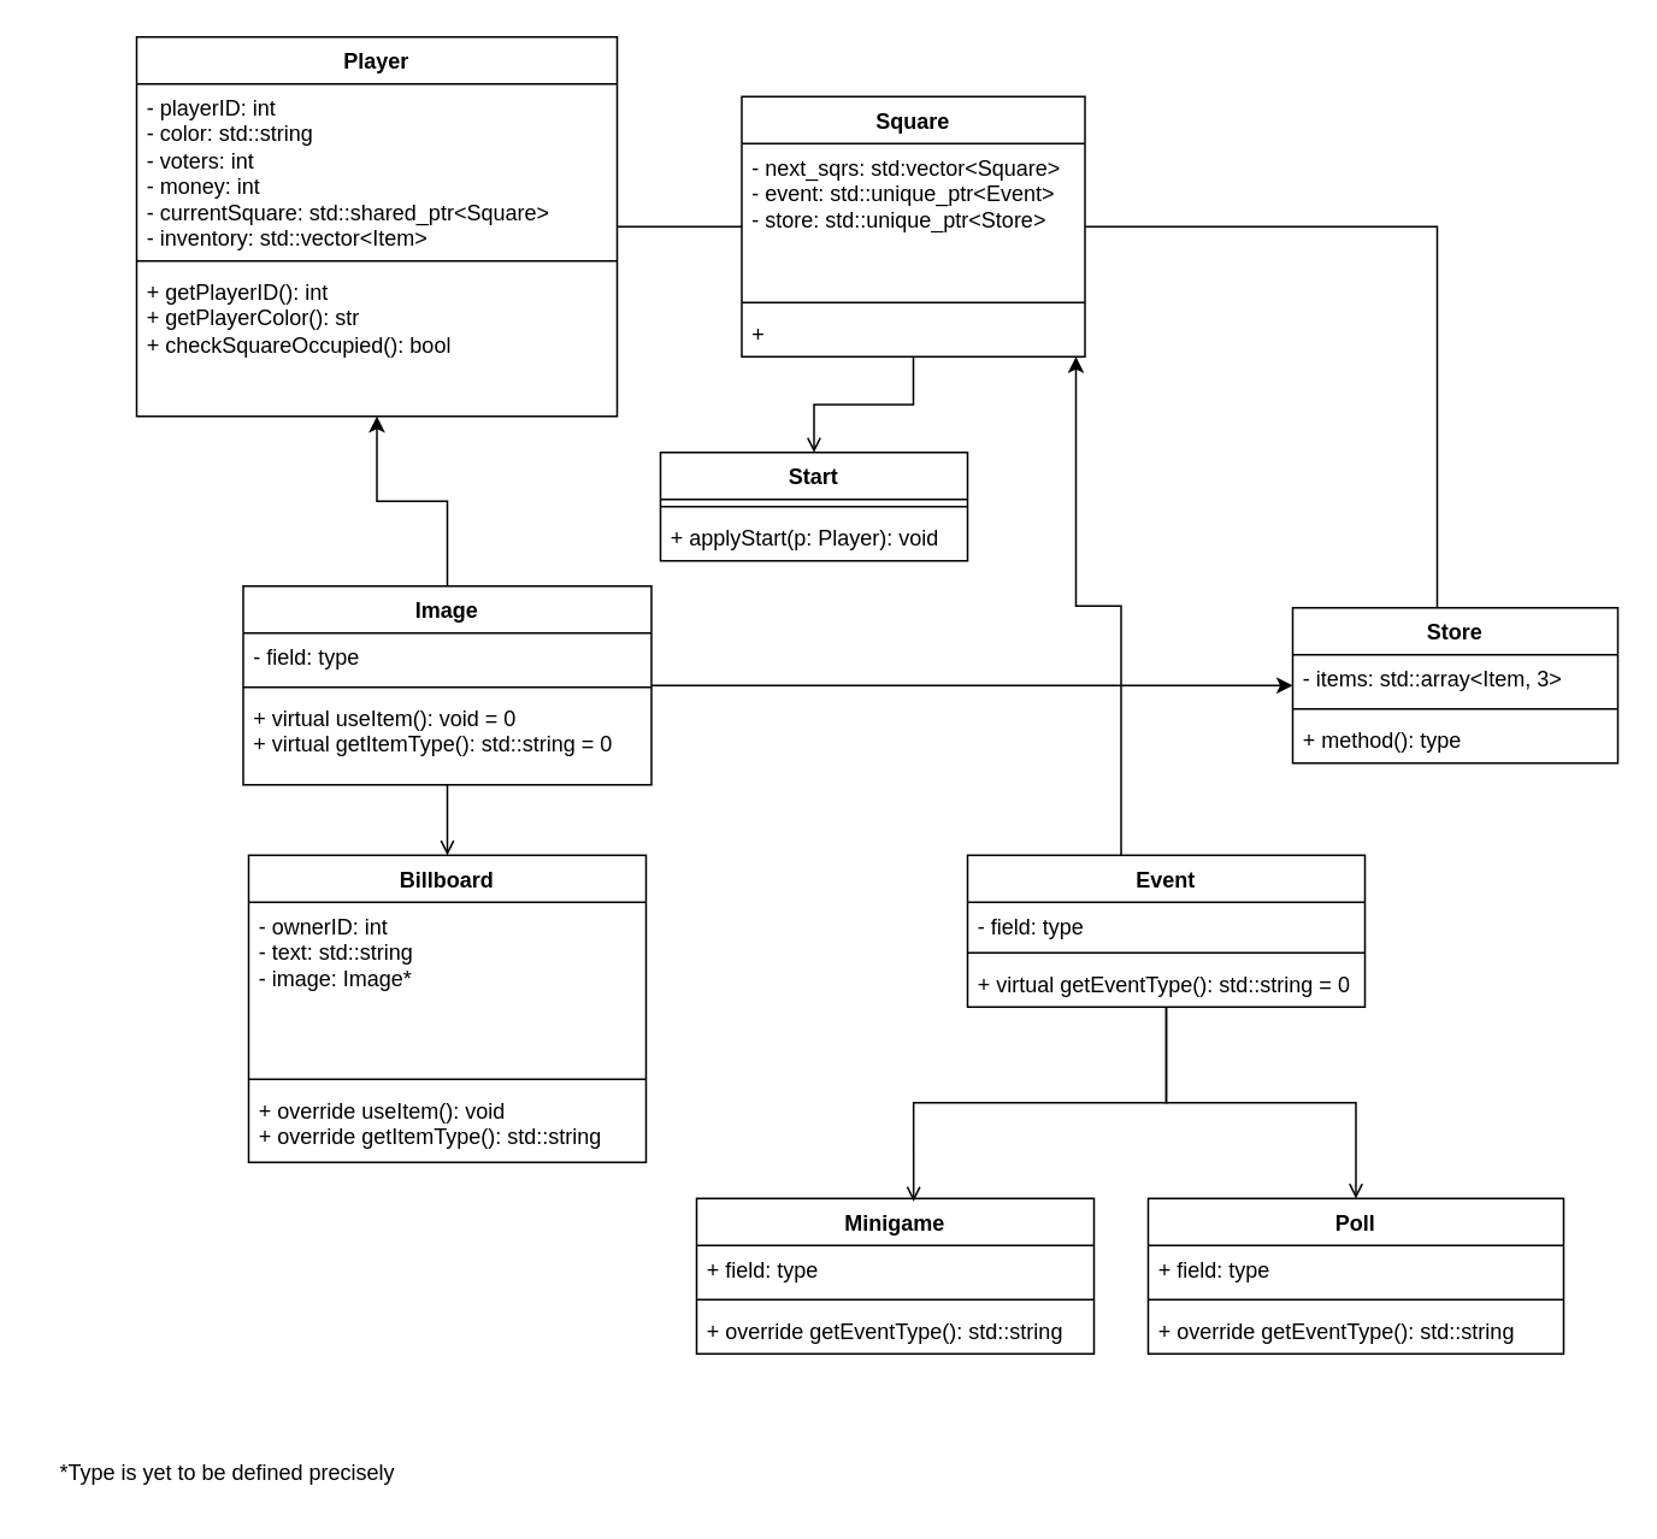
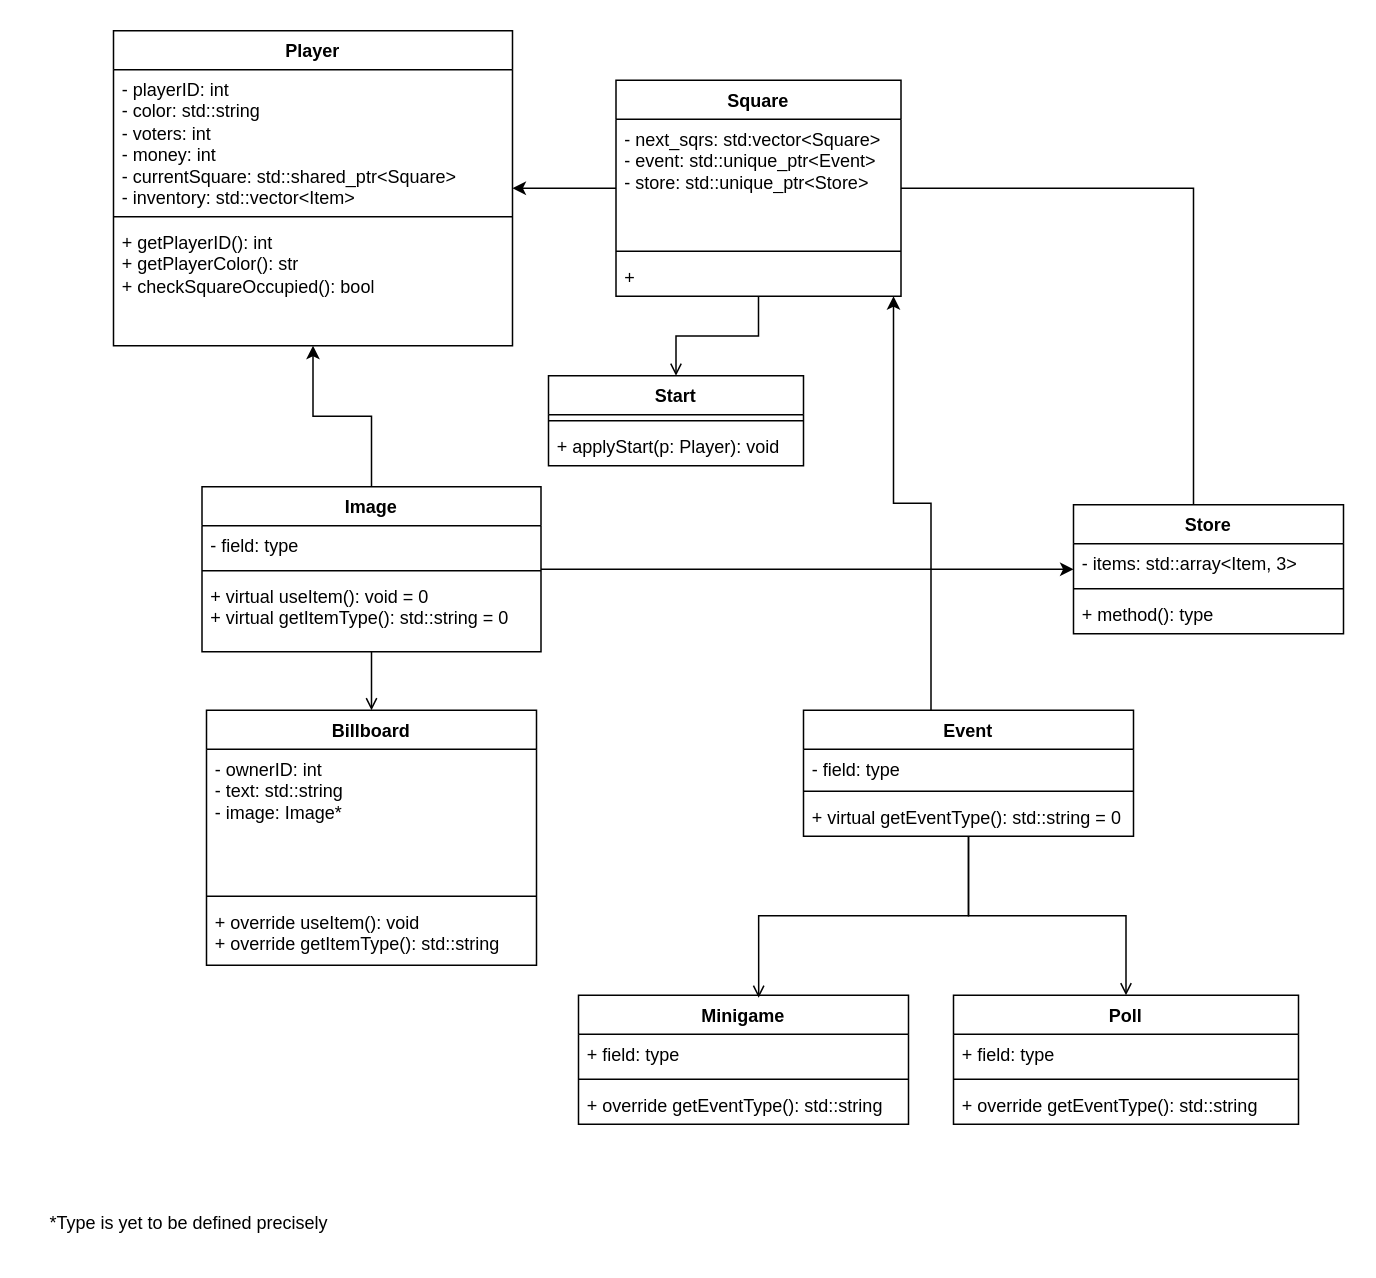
  <mxCell id="0" />
  <mxCell id="1" parent="0" />
  <mxCell id="2" style="edgeStyle=orthogonalEdgeStyle;rounded=0;orthogonalLoop=1;jettySize=auto;html=1;entryX=0.5;entryY=0;entryDx=0;entryDy=0;endArrow=open;endFill=0;" parent="1" source="4" target="8" edge="1"><mxGeometry relative="1" as="geometry" /></mxCell>
- <mxCell id="3" style="edgeStyle=orthogonalEdgeStyle;rounded=0;orthogonalLoop=1;jettySize=auto;html=1;endArrow=none;" parent="1" source="4" target="17" edge="1"><mxGeometry relative="1" as="geometry" /></mxCell>
+ <mxCell id="3" style="edgeStyle=orthogonalEdgeStyle;rounded=0;orthogonalLoop=1;jettySize=auto;html=1;" parent="1" source="4" target="17" edge="1"><mxGeometry relative="1" as="geometry" /></mxCell>
  <mxCell id="4" value="Square" style="swimlane;fontStyle=1;align=center;verticalAlign=top;childLayout=stackLayout;horizontal=1;startSize=26;horizontalStack=0;resizeParent=1;resizeParentMax=0;resizeLast=0;collapsible=1;marginBottom=0;whiteSpace=wrap;html=1;" parent="1" vertex="1"><mxGeometry x="410" y="53" width="190" height="144" as="geometry" /></mxCell>
  <mxCell id="5" value="- next_sqrs: std:vector&amp;lt;Square&amp;gt;&lt;div&gt;&lt;div&gt;- event: std::unique_ptr&amp;lt;Event&amp;gt;&lt;/div&gt;&lt;div&gt;- store: std::unique_ptr&amp;lt;Store&amp;gt;&lt;/div&gt;&lt;/div&gt;" style="text;strokeColor=none;fillColor=none;align=left;verticalAlign=top;spacingLeft=4;spacingRight=4;overflow=hidden;rotatable=0;points=[[0,0.5],[1,0.5]];portConstraint=eastwest;whiteSpace=wrap;html=1;" parent="4" vertex="1"><mxGeometry y="26" width="190" height="84" as="geometry" /></mxCell>
  <mxCell id="6" value="" style="line;strokeWidth=1;fillColor=none;align=left;verticalAlign=middle;spacingTop=-1;spacingLeft=3;spacingRight=3;rotatable=0;labelPosition=right;points=[];portConstraint=eastwest;strokeColor=inherit;" parent="4" vertex="1"><mxGeometry y="110" width="190" height="8" as="geometry" /></mxCell>
  <mxCell id="7" value="+&amp;nbsp;" style="text;strokeColor=none;fillColor=none;align=left;verticalAlign=top;spacingLeft=4;spacingRight=4;overflow=hidden;rotatable=0;points=[[0,0.5],[1,0.5]];portConstraint=eastwest;whiteSpace=wrap;html=1;" parent="4" vertex="1"><mxGeometry y="118" width="190" height="26" as="geometry" /></mxCell>
  <mxCell id="8" value="Start" style="swimlane;fontStyle=1;align=center;verticalAlign=top;childLayout=stackLayout;horizontal=1;startSize=26;horizontalStack=0;resizeParent=1;resizeParentMax=0;resizeLast=0;collapsible=1;marginBottom=0;whiteSpace=wrap;html=1;" parent="1" vertex="1"><mxGeometry x="365" y="250" width="170" height="60" as="geometry"><mxRectangle x="353" y="490" width="70" height="30" as="alternateBounds" /></mxGeometry></mxCell>
  <mxCell id="9" value="" style="line;strokeWidth=1;fillColor=none;align=left;verticalAlign=middle;spacingTop=-1;spacingLeft=3;spacingRight=3;rotatable=0;labelPosition=right;points=[];portConstraint=eastwest;strokeColor=inherit;" parent="8" vertex="1"><mxGeometry y="26" width="170" height="8" as="geometry" /></mxCell>
  <mxCell id="10" value="+ applyStart(p: Player): void" style="text;strokeColor=none;fillColor=none;align=left;verticalAlign=top;spacingLeft=4;spacingRight=4;overflow=hidden;rotatable=0;points=[[0,0.5],[1,0.5]];portConstraint=eastwest;whiteSpace=wrap;html=1;" parent="8" vertex="1"><mxGeometry y="34" width="170" height="26" as="geometry" /></mxCell>
  <mxCell id="11" style="edgeStyle=orthogonalEdgeStyle;rounded=0;orthogonalLoop=1;jettySize=auto;html=1;endArrow=open;endFill=0;" parent="1" source="13" target="32" edge="1"><mxGeometry relative="1" as="geometry" /></mxCell>
  <mxCell id="12" style="edgeStyle=orthogonalEdgeStyle;rounded=0;orthogonalLoop=1;jettySize=auto;html=1;" parent="1" source="13" target="4" edge="1"><mxGeometry relative="1" as="geometry"><Array as="points"><mxPoint x="620" y="335" /><mxPoint x="595" y="335" /></Array></mxGeometry></mxCell>
  <mxCell id="13" value="Event&lt;div&gt;&lt;br&gt;&lt;/div&gt;" style="swimlane;fontStyle=1;align=center;verticalAlign=top;childLayout=stackLayout;horizontal=1;startSize=26;horizontalStack=0;resizeParent=1;resizeParentMax=0;resizeLast=0;collapsible=1;marginBottom=0;whiteSpace=wrap;html=1;" parent="1" vertex="1"><mxGeometry x="535" y="473" width="220" height="84" as="geometry" /></mxCell>
  <mxCell id="14" value="&lt;div&gt;- field: type&lt;/div&gt;" style="text;strokeColor=none;fillColor=none;align=left;verticalAlign=top;spacingLeft=4;spacingRight=4;overflow=hidden;rotatable=0;points=[[0,0.5],[1,0.5]];portConstraint=eastwest;whiteSpace=wrap;html=1;" parent="13" vertex="1"><mxGeometry y="26" width="220" height="24" as="geometry" /></mxCell>
  <mxCell id="15" value="" style="line;strokeWidth=1;fillColor=none;align=left;verticalAlign=middle;spacingTop=-1;spacingLeft=3;spacingRight=3;rotatable=0;labelPosition=right;points=[];portConstraint=eastwest;strokeColor=inherit;" parent="13" vertex="1"><mxGeometry y="50" width="220" height="8" as="geometry" /></mxCell>
  <mxCell id="16" value="+ virtual getEventType(): std::string = 0" style="text;strokeColor=none;fillColor=none;align=left;verticalAlign=top;spacingLeft=4;spacingRight=4;overflow=hidden;rotatable=0;points=[[0,0.5],[1,0.5]];portConstraint=eastwest;whiteSpace=wrap;html=1;" parent="13" vertex="1"><mxGeometry y="58" width="220" height="26" as="geometry" /></mxCell>
  <mxCell id="17" value="Player" style="swimlane;fontStyle=1;align=center;verticalAlign=top;childLayout=stackLayout;horizontal=1;startSize=26;horizontalStack=0;resizeParent=1;resizeParentMax=0;resizeLast=0;collapsible=1;marginBottom=0;whiteSpace=wrap;html=1;" parent="1" vertex="1"><mxGeometry x="75" y="20" width="266" height="210" as="geometry" /></mxCell>
  <mxCell id="18" value="- playerID: int&lt;div&gt;- color: std::string&lt;br&gt;&lt;div&gt;- voters: int&lt;/div&gt;&lt;div&gt;- money: int&lt;/div&gt;&lt;div&gt;- currentSquare: std::shared_ptr&amp;lt;Square&amp;gt;&lt;/div&gt;&lt;div&gt;- inventory: std::vector&amp;lt;Item&amp;gt;&lt;/div&gt;&lt;/div&gt;" style="text;strokeColor=none;fillColor=none;align=left;verticalAlign=top;spacingLeft=4;spacingRight=4;overflow=hidden;rotatable=0;points=[[0,0.5],[1,0.5]];portConstraint=eastwest;whiteSpace=wrap;html=1;" parent="17" vertex="1"><mxGeometry y="26" width="266" height="94" as="geometry" /></mxCell>
  <mxCell id="19" value="" style="line;strokeWidth=1;fillColor=none;align=left;verticalAlign=middle;spacingTop=-1;spacingLeft=3;spacingRight=3;rotatable=0;labelPosition=right;points=[];portConstraint=eastwest;strokeColor=inherit;" parent="17" vertex="1"><mxGeometry y="120" width="266" height="8" as="geometry" /></mxCell>
  <mxCell id="20" value="+ getPlayerID(): int&lt;div&gt;+ getPlayerColor(): str&lt;/div&gt;&lt;div&gt;+ checkSquareOccupied(): bool&lt;/div&gt;" style="text;strokeColor=none;fillColor=none;align=left;verticalAlign=top;spacingLeft=4;spacingRight=4;overflow=hidden;rotatable=0;points=[[0,0.5],[1,0.5]];portConstraint=eastwest;whiteSpace=wrap;html=1;" parent="17" vertex="1"><mxGeometry y="128" width="266" height="82" as="geometry" /></mxCell>
  <mxCell id="21" style="edgeStyle=orthogonalEdgeStyle;rounded=0;orthogonalLoop=1;jettySize=auto;html=1;endArrow=open;endFill=0;" parent="1" source="24" target="42" edge="1"><mxGeometry relative="1" as="geometry" /></mxCell>
  <mxCell id="22" style="edgeStyle=orthogonalEdgeStyle;rounded=0;orthogonalLoop=1;jettySize=auto;html=1;" parent="1" source="24" target="37" edge="1"><mxGeometry relative="1" as="geometry" /></mxCell>
  <mxCell id="23" style="edgeStyle=orthogonalEdgeStyle;rounded=0;orthogonalLoop=1;jettySize=auto;html=1;" parent="1" source="24" target="17" edge="1"><mxGeometry relative="1" as="geometry" /></mxCell>
  <mxCell id="24" value="Image" style="swimlane;fontStyle=1;align=center;verticalAlign=top;childLayout=stackLayout;horizontal=1;startSize=26;horizontalStack=0;resizeParent=1;resizeParentMax=0;resizeLast=0;collapsible=1;marginBottom=0;whiteSpace=wrap;html=1;" parent="1" vertex="1"><mxGeometry x="134" y="324" width="226" height="110" as="geometry" /></mxCell>
  <mxCell id="25" value="- field: type" style="text;strokeColor=none;fillColor=none;align=left;verticalAlign=top;spacingLeft=4;spacingRight=4;overflow=hidden;rotatable=0;points=[[0,0.5],[1,0.5]];portConstraint=eastwest;whiteSpace=wrap;html=1;" parent="24" vertex="1"><mxGeometry y="26" width="226" height="26" as="geometry" /></mxCell>
  <mxCell id="26" value="" style="line;strokeWidth=1;fillColor=none;align=left;verticalAlign=middle;spacingTop=-1;spacingLeft=3;spacingRight=3;rotatable=0;labelPosition=right;points=[];portConstraint=eastwest;strokeColor=inherit;" parent="24" vertex="1"><mxGeometry y="52" width="226" height="8" as="geometry" /></mxCell>
  <mxCell id="27" value="+ virtual useItem(): void = 0&lt;div&gt;+ virtual getItemType(): std::string = 0&lt;/div&gt;" style="text;strokeColor=none;fillColor=none;align=left;verticalAlign=top;spacingLeft=4;spacingRight=4;overflow=hidden;rotatable=0;points=[[0,0.5],[1,0.5]];portConstraint=eastwest;whiteSpace=wrap;html=1;" parent="24" vertex="1"><mxGeometry y="60" width="226" height="50" as="geometry" /></mxCell>
  <mxCell id="28" value="Minigame" style="swimlane;fontStyle=1;align=center;verticalAlign=top;childLayout=stackLayout;horizontal=1;startSize=26;horizontalStack=0;resizeParent=1;resizeParentMax=0;resizeLast=0;collapsible=1;marginBottom=0;whiteSpace=wrap;html=1;" parent="1" vertex="1"><mxGeometry x="385" y="663" width="220" height="86" as="geometry" /></mxCell>
  <mxCell id="29" value="+ field: type" style="text;strokeColor=none;fillColor=none;align=left;verticalAlign=top;spacingLeft=4;spacingRight=4;overflow=hidden;rotatable=0;points=[[0,0.5],[1,0.5]];portConstraint=eastwest;whiteSpace=wrap;html=1;" parent="28" vertex="1"><mxGeometry y="26" width="220" height="26" as="geometry" /></mxCell>
  <mxCell id="30" value="" style="line;strokeWidth=1;fillColor=none;align=left;verticalAlign=middle;spacingTop=-1;spacingLeft=3;spacingRight=3;rotatable=0;labelPosition=right;points=[];portConstraint=eastwest;strokeColor=inherit;" parent="28" vertex="1"><mxGeometry y="52" width="220" height="8" as="geometry" /></mxCell>
  <mxCell id="31" value="+ override getEventType(): std::string" style="text;strokeColor=none;fillColor=none;align=left;verticalAlign=top;spacingLeft=4;spacingRight=4;overflow=hidden;rotatable=0;points=[[0,0.5],[1,0.5]];portConstraint=eastwest;whiteSpace=wrap;html=1;" parent="28" vertex="1"><mxGeometry y="60" width="220" height="26" as="geometry" /></mxCell>
  <mxCell id="32" value="Poll" style="swimlane;fontStyle=1;align=center;verticalAlign=top;childLayout=stackLayout;horizontal=1;startSize=26;horizontalStack=0;resizeParent=1;resizeParentMax=0;resizeLast=0;collapsible=1;marginBottom=0;whiteSpace=wrap;html=1;" parent="1" vertex="1"><mxGeometry x="635" y="663" width="230" height="86" as="geometry" /></mxCell>
  <mxCell id="33" value="+ field: type" style="text;strokeColor=none;fillColor=none;align=left;verticalAlign=top;spacingLeft=4;spacingRight=4;overflow=hidden;rotatable=0;points=[[0,0.5],[1,0.5]];portConstraint=eastwest;whiteSpace=wrap;html=1;" parent="32" vertex="1"><mxGeometry y="26" width="230" height="26" as="geometry" /></mxCell>
  <mxCell id="34" value="" style="line;strokeWidth=1;fillColor=none;align=left;verticalAlign=middle;spacingTop=-1;spacingLeft=3;spacingRight=3;rotatable=0;labelPosition=right;points=[];portConstraint=eastwest;strokeColor=inherit;" parent="32" vertex="1"><mxGeometry y="52" width="230" height="8" as="geometry" /></mxCell>
  <mxCell id="35" value="+ override getEventType(): std::string" style="text;strokeColor=none;fillColor=none;align=left;verticalAlign=top;spacingLeft=4;spacingRight=4;overflow=hidden;rotatable=0;points=[[0,0.5],[1,0.5]];portConstraint=eastwest;whiteSpace=wrap;html=1;" parent="32" vertex="1"><mxGeometry y="60" width="230" height="26" as="geometry" /></mxCell>
  <mxCell id="36" style="edgeStyle=orthogonalEdgeStyle;rounded=0;orthogonalLoop=1;jettySize=auto;html=1;endArrow=none;" parent="1" source="37" target="4" edge="1"><mxGeometry relative="1" as="geometry"><Array as="points"><mxPoint x="795" y="125" /></Array></mxGeometry></mxCell>
  <mxCell id="37" value="Store" style="swimlane;fontStyle=1;align=center;verticalAlign=top;childLayout=stackLayout;horizontal=1;startSize=26;horizontalStack=0;resizeParent=1;resizeParentMax=0;resizeLast=0;collapsible=1;marginBottom=0;whiteSpace=wrap;html=1;" parent="1" vertex="1"><mxGeometry x="715" y="336" width="180" height="86" as="geometry" /></mxCell>
  <mxCell id="38" value="- items: std::array&amp;lt;Item, 3&amp;gt;" style="text;strokeColor=none;fillColor=none;align=left;verticalAlign=top;spacingLeft=4;spacingRight=4;overflow=hidden;rotatable=0;points=[[0,0.5],[1,0.5]];portConstraint=eastwest;whiteSpace=wrap;html=1;" parent="37" vertex="1"><mxGeometry y="26" width="180" height="26" as="geometry" /></mxCell>
  <mxCell id="39" value="" style="line;strokeWidth=1;fillColor=none;align=left;verticalAlign=middle;spacingTop=-1;spacingLeft=3;spacingRight=3;rotatable=0;labelPosition=right;points=[];portConstraint=eastwest;strokeColor=inherit;" parent="37" vertex="1"><mxGeometry y="52" width="180" height="8" as="geometry" /></mxCell>
  <mxCell id="40" value="+ method(): type" style="text;strokeColor=none;fillColor=none;align=left;verticalAlign=top;spacingLeft=4;spacingRight=4;overflow=hidden;rotatable=0;points=[[0,0.5],[1,0.5]];portConstraint=eastwest;whiteSpace=wrap;html=1;" parent="37" vertex="1"><mxGeometry y="60" width="180" height="26" as="geometry" /></mxCell>
  <mxCell id="41" style="edgeStyle=orthogonalEdgeStyle;rounded=0;orthogonalLoop=1;jettySize=auto;html=1;entryX=0.546;entryY=0.02;entryDx=0;entryDy=0;entryPerimeter=0;endArrow=open;endFill=0;" parent="1" source="13" target="28" edge="1"><mxGeometry relative="1" as="geometry" /></mxCell>
  <mxCell id="42" value="Billboard" style="swimlane;fontStyle=1;align=center;verticalAlign=top;childLayout=stackLayout;horizontal=1;startSize=26;horizontalStack=0;resizeParent=1;resizeParentMax=0;resizeLast=0;collapsible=1;marginBottom=0;whiteSpace=wrap;html=1;" parent="1" vertex="1"><mxGeometry x="137" y="473" width="220" height="170" as="geometry" /></mxCell>
  <mxCell id="43" value="&lt;div&gt;- ownerID: int&lt;/div&gt;- text: std::string&lt;div&gt;- image: Image*&lt;/div&gt;" style="text;strokeColor=none;fillColor=none;align=left;verticalAlign=top;spacingLeft=4;spacingRight=4;overflow=hidden;rotatable=0;points=[[0,0.5],[1,0.5]];portConstraint=eastwest;whiteSpace=wrap;html=1;" parent="42" vertex="1"><mxGeometry y="26" width="220" height="94" as="geometry" /></mxCell>
  <mxCell id="44" value="" style="line;strokeWidth=1;fillColor=none;align=left;verticalAlign=middle;spacingTop=-1;spacingLeft=3;spacingRight=3;rotatable=0;labelPosition=right;points=[];portConstraint=eastwest;strokeColor=inherit;" parent="42" vertex="1"><mxGeometry y="120" width="220" height="8" as="geometry" /></mxCell>
  <mxCell id="45" value="&lt;div&gt;+ override useItem(): void&lt;/div&gt;+ override getItemType(): std::string" style="text;strokeColor=none;fillColor=none;align=left;verticalAlign=top;spacingLeft=4;spacingRight=4;overflow=hidden;rotatable=0;points=[[0,0.5],[1,0.5]];portConstraint=eastwest;whiteSpace=wrap;html=1;" parent="42" vertex="1"><mxGeometry y="128" width="220" height="42" as="geometry" /></mxCell>
  <mxCell id="46" value="*Type is yet to be defined precisely" style="text;html=1;align=center;verticalAlign=middle;resizable=0;points=[];autosize=1;strokeColor=none;fillColor=none;" parent="1" vertex="1"><mxGeometry x="20" y="800" width="210" height="30" as="geometry" /></mxCell>
